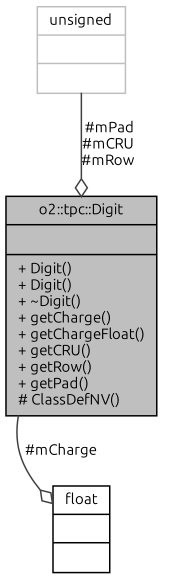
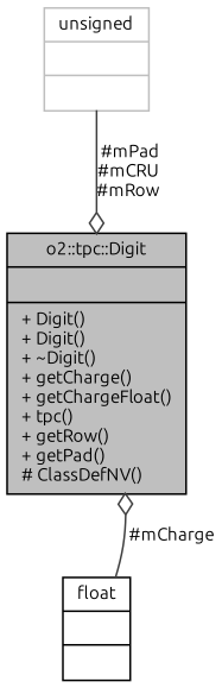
  digraph {
    fontname=Ubuntu
    node [color=black fontname=Ubuntu fontsize=10 shape=record]
    edge [arrowhead=odiamond color=grey25 fontname=Ubuntu fontsize=10 labelfontname=Helvetica labelfontsize=10 style=solid]
-   n1 [fillcolor=grey75 fontcolor=black height=0.2 label="{o2::tpc::Digit\n||+ Digit()\l+ Digit()\l+ ~Digit()\l+ getCharge()\l+ getChargeFloat()\l+ getCRU()\l+ getRow()\l+ getPad()\l# ClassDefNV()\l}" style=filled width=0.4]
+   n1 [fillcolor=grey75 fontcolor=black height=0.2 label="{o2::tpc::Digit\n||+ Digit()\l+ Digit()\l+ ~Digit()\l+ getCharge()\l+ getChargeFloat()\l+ tpc()\l+ getRow()\l+ getPad()\l# ClassDefNV()\l}" style=filled width=0.4]
    n2 [height=0.2 label="{float\n||}" width=0.4]
    n3 [color=grey75 height=0.2 label="{unsigned\n||}" width=0.4]
-   n1 -> n2 [label=" #mCharge"]
+   n2 -> n1 [label=" #mCharge"]
    n3 -> n1 [label=" #mPad\n#mCRU\n#mRow"]
  }
